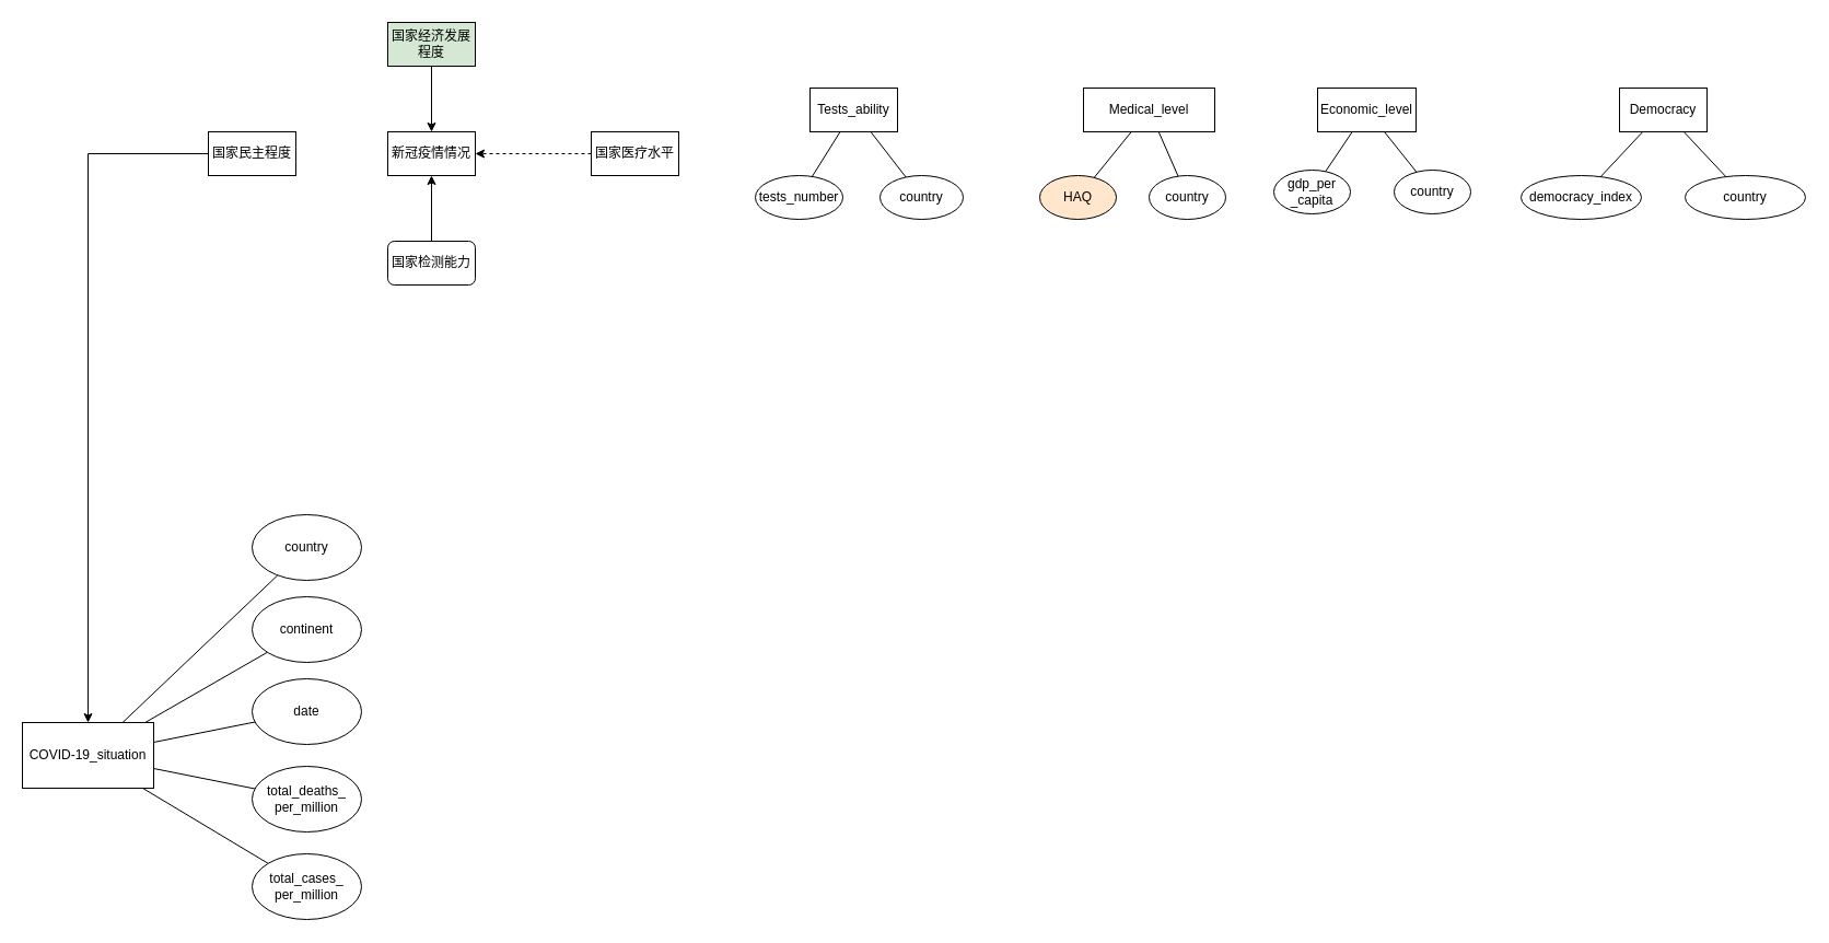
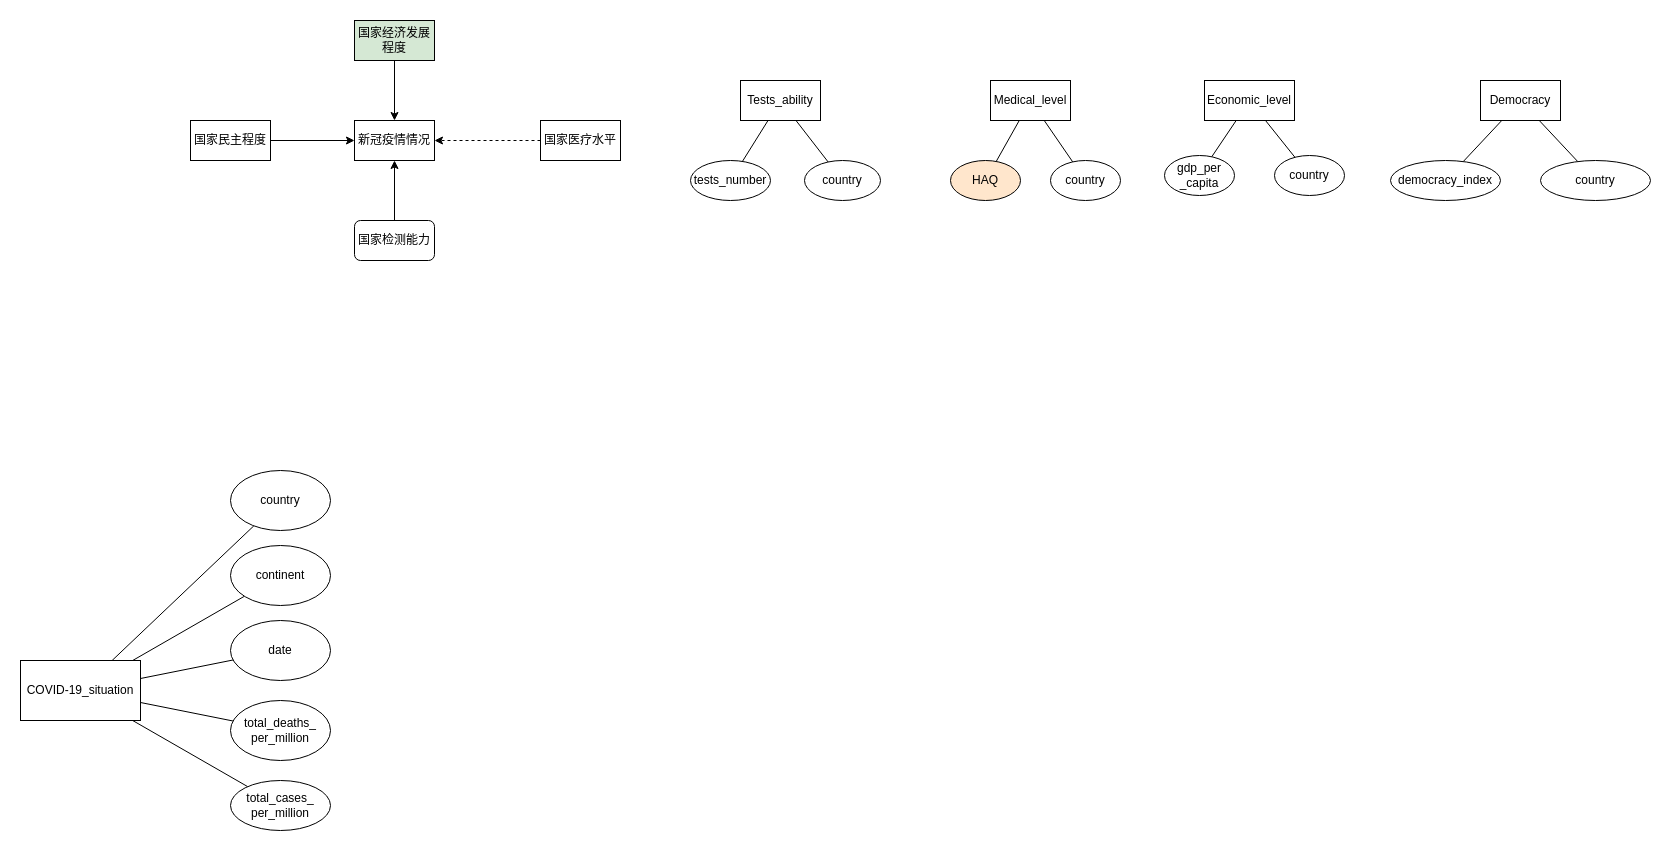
  <mxCell id="0" />
  <mxCell id="1" parent="0" />
  <mxCell id="2" value="新冠疫情情况" style="rounded=0;whiteSpace=wrap;html=1;" vertex="1" parent="1"><mxGeometry x="354" y="120" width="80" height="40" as="geometry" /></mxCell>
- <mxCell id="3" style="edgeStyle=orthogonalEdgeStyle;rounded=0;orthogonalLoop=1;jettySize=auto;html=1;" edge="1" parent="1" source="4" target="36"><mxGeometry relative="1" as="geometry" /></mxCell>
+ <mxCell id="3" style="edgeStyle=orthogonalEdgeStyle;rounded=0;orthogonalLoop=1;jettySize=auto;html=1;" edge="1" parent="1" source="4" target="2"><mxGeometry relative="1" as="geometry" /></mxCell>
  <mxCell id="4" value="国家民主程度" style="rounded=0;whiteSpace=wrap;html=1;" vertex="1" parent="1"><mxGeometry x="190" y="120" width="80" height="40" as="geometry" /></mxCell>
  <mxCell id="5" style="edgeStyle=orthogonalEdgeStyle;rounded=0;orthogonalLoop=1;jettySize=auto;html=1;dashed=1;" edge="1" parent="1" source="6" target="2"><mxGeometry relative="1" as="geometry" /></mxCell>
  <mxCell id="6" value="国家医疗水平" style="rounded=0;whiteSpace=wrap;html=1;" vertex="1" parent="1"><mxGeometry x="540" y="120" width="80" height="40" as="geometry" /></mxCell>
  <mxCell id="7" style="edgeStyle=none;rounded=0;orthogonalLoop=1;jettySize=auto;html=1;endArrow=classic;endFill=1;" edge="1" parent="1" source="8" target="2"><mxGeometry relative="1" as="geometry" /></mxCell>
  <mxCell id="8" value="国家检测能力" style="whiteSpace=wrap;html=1;rounded=1;" vertex="1" parent="1"><mxGeometry x="354" y="220" width="80" height="40" as="geometry" /></mxCell>
  <mxCell id="9" style="edgeStyle=orthogonalEdgeStyle;rounded=0;orthogonalLoop=1;jettySize=auto;html=1;" edge="1" parent="1" source="10" target="2"><mxGeometry relative="1" as="geometry" /></mxCell>
  <mxCell id="10" value="国家经济发展程度" style="rounded=0;whiteSpace=wrap;html=1;fillColor=#d5e8d4;" vertex="1" parent="1"><mxGeometry x="354" y="20" width="80" height="40" as="geometry" /></mxCell>
  <mxCell id="11" style="rounded=0;orthogonalLoop=1;jettySize=auto;html=1;endArrow=none;endFill=0;" edge="1" parent="1" source="13" target="14"><mxGeometry relative="1" as="geometry" /></mxCell>
  <mxCell id="12" style="rounded=0;orthogonalLoop=1;jettySize=auto;html=1;endArrow=none;endFill=0;" edge="1" parent="1" source="13" target="15"><mxGeometry relative="1" as="geometry" /></mxCell>
  <mxCell id="13" value="Democracy" style="rounded=0;whiteSpace=wrap;html=1;" vertex="1" parent="1"><mxGeometry x="1480" y="80" width="80" height="40" as="geometry" /></mxCell>
  <mxCell id="14" value="country" style="ellipse;whiteSpace=wrap;html=1;" vertex="1" parent="1"><mxGeometry x="1540" y="160" width="110" height="40" as="geometry" /></mxCell>
  <mxCell id="15" value="democracy_index" style="ellipse;whiteSpace=wrap;html=1;" vertex="1" parent="1"><mxGeometry x="1390" y="160" width="110" height="40" as="geometry" /></mxCell>
  <mxCell id="16" style="edgeStyle=none;rounded=0;orthogonalLoop=1;jettySize=auto;html=1;endArrow=none;endFill=0;" edge="1" parent="1" source="18" target="20"><mxGeometry relative="1" as="geometry" /></mxCell>
  <mxCell id="17" style="edgeStyle=none;rounded=0;orthogonalLoop=1;jettySize=auto;html=1;endArrow=none;endFill=0;" edge="1" parent="1" source="18" target="19"><mxGeometry relative="1" as="geometry" /></mxCell>
  <mxCell id="18" value="Tests_ability" style="rounded=0;whiteSpace=wrap;html=1;" vertex="1" parent="1"><mxGeometry x="740" y="80" width="80" height="40" as="geometry" /></mxCell>
  <mxCell id="19" value="country" style="ellipse;whiteSpace=wrap;html=1;" vertex="1" parent="1"><mxGeometry x="804" y="160" width="76" height="40" as="geometry" /></mxCell>
  <mxCell id="20" value="tests_number" style="ellipse;whiteSpace=wrap;html=1;" vertex="1" parent="1"><mxGeometry x="690" y="160" width="80" height="40" as="geometry" /></mxCell>
  <mxCell id="21" style="edgeStyle=none;rounded=0;orthogonalLoop=1;jettySize=auto;html=1;endArrow=none;endFill=0;" edge="1" parent="1" source="23" target="25"><mxGeometry relative="1" as="geometry" /></mxCell>
  <mxCell id="22" style="edgeStyle=none;rounded=0;orthogonalLoop=1;jettySize=auto;html=1;endArrow=none;endFill=0;" edge="1" parent="1" source="23" target="24"><mxGeometry relative="1" as="geometry" /></mxCell>
- <mxCell id="23" value="Medical_level" style="rounded=0;whiteSpace=wrap;html=1;" vertex="1" parent="1"><mxGeometry x="990" y="80" width="120" height="40" as="geometry" /></mxCell>
+ <mxCell id="23" value="Medical_level" style="rounded=0;whiteSpace=wrap;html=1;" vertex="1" parent="1"><mxGeometry x="990" y="80" width="80" height="40" as="geometry" /></mxCell>
  <mxCell id="24" value="country" style="ellipse;whiteSpace=wrap;html=1;" vertex="1" parent="1"><mxGeometry x="1050" y="160" width="70" height="40" as="geometry" /></mxCell>
  <mxCell id="25" value="HAQ" style="ellipse;whiteSpace=wrap;html=1;fillColor=#ffe6cc;" vertex="1" parent="1"><mxGeometry x="950" y="160" width="70" height="40" as="geometry" /></mxCell>
  <mxCell id="26" style="edgeStyle=none;rounded=0;orthogonalLoop=1;jettySize=auto;html=1;endArrow=none;endFill=0;" edge="1" parent="1" source="27" target="30"><mxGeometry relative="1" as="geometry" /></mxCell>
  <mxCell id="27" value="Economic_level" style="rounded=0;whiteSpace=wrap;html=1;" vertex="1" parent="1"><mxGeometry x="1204" y="80" width="90" height="40" as="geometry" /></mxCell>
  <mxCell id="28" style="edgeStyle=none;rounded=0;orthogonalLoop=1;jettySize=auto;html=1;endArrow=none;endFill=0;" edge="1" parent="1" source="29" target="27"><mxGeometry relative="1" as="geometry" /></mxCell>
  <mxCell id="29" value="&lt;div&gt;gdp_per&lt;/div&gt;&lt;div&gt;_capita&lt;/div&gt;" style="ellipse;whiteSpace=wrap;html=1;" vertex="1" parent="1"><mxGeometry x="1164" y="155" width="70" height="40" as="geometry" /></mxCell>
  <mxCell id="30" value="country" style="ellipse;whiteSpace=wrap;html=1;" vertex="1" parent="1"><mxGeometry x="1274" y="155" width="70" height="40" as="geometry" /></mxCell>
  <mxCell id="31" style="edgeStyle=none;rounded=0;orthogonalLoop=1;jettySize=auto;html=1;endArrow=none;endFill=0;" edge="1" parent="1" source="36" target="37"><mxGeometry relative="1" as="geometry" /></mxCell>
  <mxCell id="32" style="edgeStyle=none;rounded=0;orthogonalLoop=1;jettySize=auto;html=1;endArrow=none;endFill=0;" edge="1" parent="1" source="36" target="40"><mxGeometry relative="1" as="geometry" /></mxCell>
  <mxCell id="33" style="edgeStyle=none;rounded=0;orthogonalLoop=1;jettySize=auto;html=1;endArrow=none;endFill=0;" edge="1" parent="1" source="36" target="38"><mxGeometry relative="1" as="geometry" /></mxCell>
  <mxCell id="34" style="edgeStyle=none;rounded=0;orthogonalLoop=1;jettySize=auto;html=1;endArrow=none;endFill=0;" edge="1" parent="1" source="36" target="39"><mxGeometry relative="1" as="geometry" /></mxCell>
  <mxCell id="35" style="edgeStyle=none;rounded=0;orthogonalLoop=1;jettySize=auto;html=1;endArrow=none;endFill=0;" edge="1" parent="1" source="36" target="41"><mxGeometry relative="1" as="geometry" /></mxCell>
  <mxCell id="36" value="COVID-19_situation" style="rounded=0;whiteSpace=wrap;html=1;" vertex="1" parent="1"><mxGeometry x="20" y="660" width="120" height="60" as="geometry" /></mxCell>
  <mxCell id="37" value="country" style="ellipse;whiteSpace=wrap;html=1;" vertex="1" parent="1"><mxGeometry x="230" y="470" width="100" height="60" as="geometry" /></mxCell>
  <mxCell id="38" value="date" style="ellipse;whiteSpace=wrap;html=1;" vertex="1" parent="1"><mxGeometry x="230" y="620" width="100" height="60" as="geometry" /></mxCell>
  <mxCell id="39" value="&lt;div&gt;total_deaths_&lt;/div&gt;&lt;div&gt;per_million&lt;/div&gt;" style="ellipse;whiteSpace=wrap;html=1;" vertex="1" parent="1"><mxGeometry x="230" y="700" width="100" height="60" as="geometry" /></mxCell>
  <mxCell id="40" value="continent" style="ellipse;whiteSpace=wrap;html=1;" vertex="1" parent="1"><mxGeometry x="230" y="545" width="100" height="60" as="geometry" /></mxCell>
- <mxCell id="41" value="&lt;div&gt;total_cases_&lt;/div&gt;&lt;div&gt;per_million&lt;/div&gt;" style="ellipse;whiteSpace=wrap;html=1;" vertex="1" parent="1"><mxGeometry x="230" y="780" width="100" height="60" as="geometry" /></mxCell>
+ <mxCell id="41" value="&lt;div&gt;total_cases_&lt;/div&gt;&lt;div&gt;per_million&lt;/div&gt;" style="ellipse;whiteSpace=wrap;html=1;" vertex="1" parent="1"><mxGeometry x="230" y="780" width="100" height="50" as="geometry" /></mxCell>
